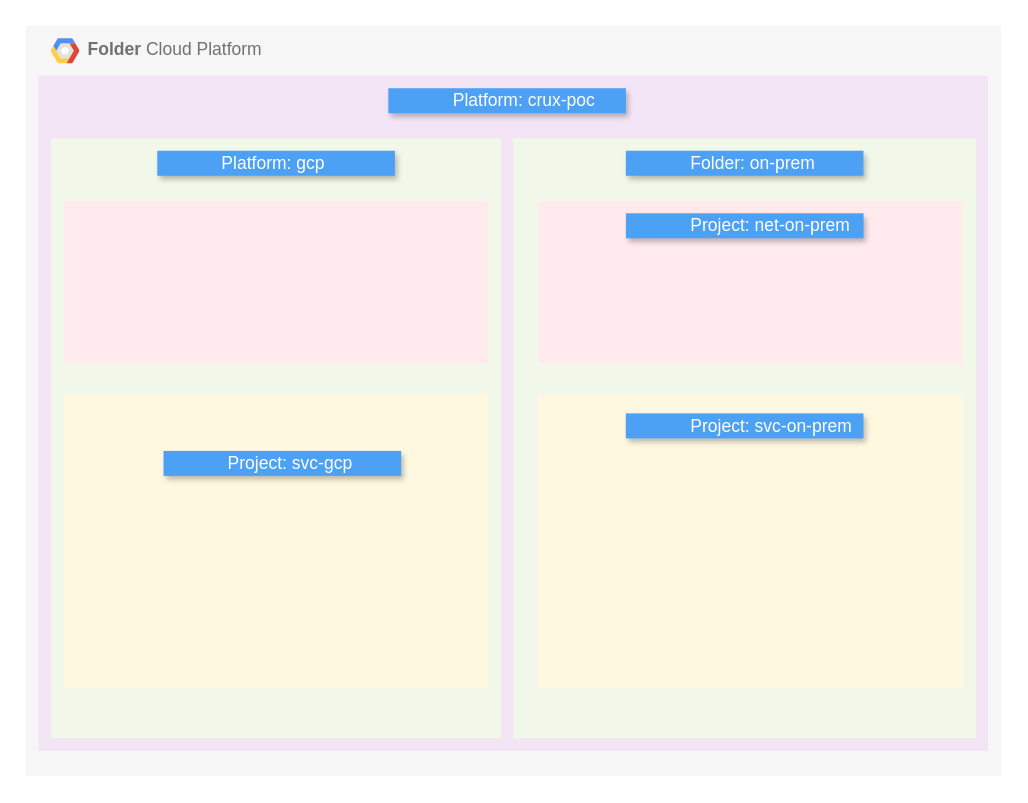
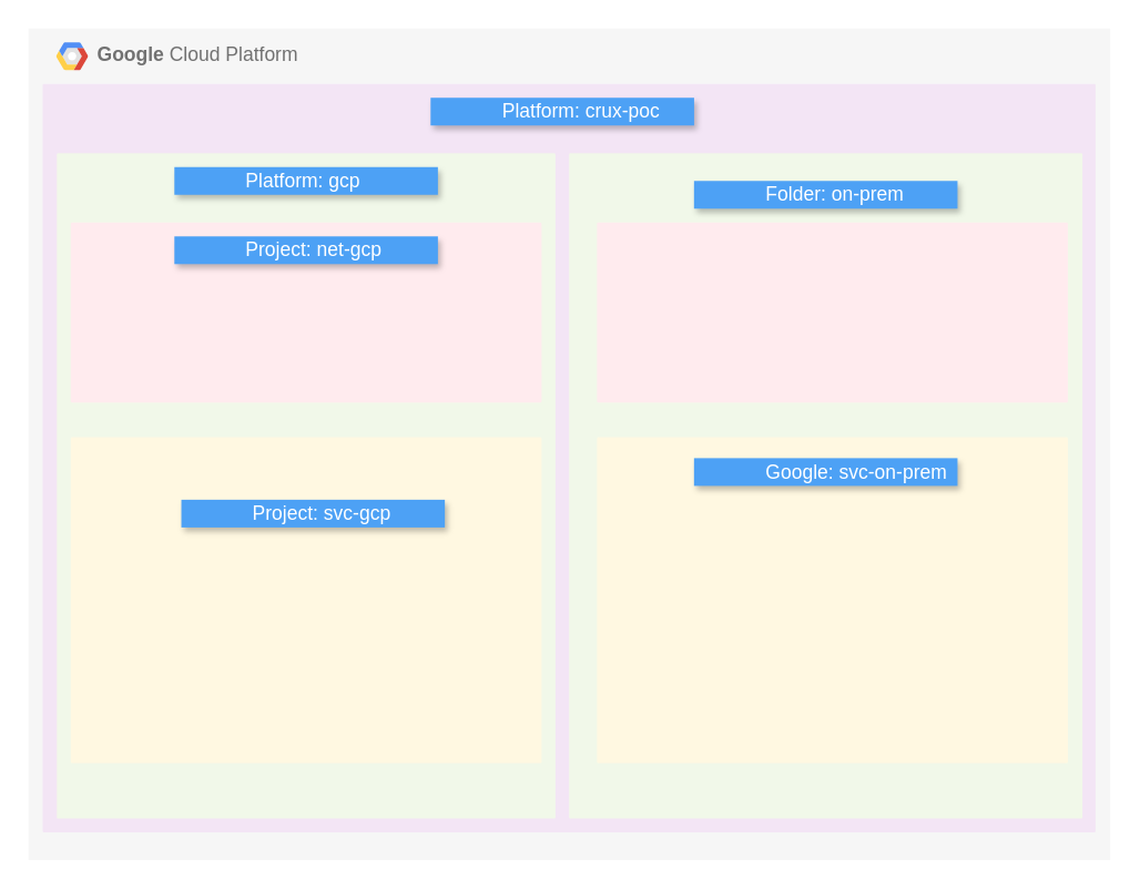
  <mxCell id="0" />
  <mxCell id="1" parent="0" />
- <mxCell id="2" value="&lt;b&gt;Folder &lt;/b&gt;Cloud Platform" style="fillColor=#F6F6F6;strokeColor=none;shadow=0;gradientColor=none;fontSize=14;align=left;spacing=10;fontColor=#717171;9E9E9E;verticalAlign=top;spacingTop=-4;fontStyle=0;spacingLeft=40;html=1;whiteSpace=wrap;container=0;" parent="1" vertex="1"><mxGeometry x="20" y="20" width="780" height="600" as="geometry" /></mxCell>
+ <mxCell id="2" value="&lt;b&gt;Google &lt;/b&gt;Cloud Platform" style="fillColor=#F6F6F6;strokeColor=none;shadow=0;gradientColor=none;fontSize=14;align=left;spacing=10;fontColor=#717171;9E9E9E;verticalAlign=top;spacingTop=-4;fontStyle=0;spacingLeft=40;html=1;whiteSpace=wrap;container=0;" parent="1" vertex="1"><mxGeometry x="20" y="20" width="780" height="600" as="geometry" /></mxCell>
  <mxCell id="3" value="" style="edgeStyle=orthogonalEdgeStyle;fontSize=12;html=1;endArrow=blockThin;endFill=1;rounded=0;strokeWidth=2;endSize=4;startSize=4;dashed=0;strokeColor=#4284F3;exitX=1;exitY=0.25;exitDx=0;exitDy=0;entryX=0;entryY=0.25;entryDx=0;entryDy=0;startArrow=classic;startFill=1;" parent="1" edge="1"><mxGeometry width="100" relative="1" as="geometry"><mxPoint x="365" y="257" as="sourcePoint" /><mxPoint x="463" y="257" as="targetPoint" /></mxGeometry></mxCell>
  <mxCell id="4" value="" style="shape=mxgraph.gcp2.google_cloud_platform;fillColor=#F6F6F6;strokeColor=none;shadow=0;gradientColor=none;" parent="1" vertex="1"><mxGeometry x="40" y="30" width="23" height="20" as="geometry"><mxPoint x="20" y="10" as="offset" /></mxGeometry></mxCell>
  <mxCell id="5" value="" style="sketch=0;points=[[0,0,0],[0.25,0,0],[0.5,0,0],[0.75,0,0],[1,0,0],[1,0.25,0],[1,0.5,0],[1,0.75,0],[1,1,0],[0.75,1,0],[0.5,1,0],[0.25,1,0],[0,1,0],[0,0.75,0],[0,0.5,0],[0,0.25,0]];rounded=1;absoluteArcSize=1;arcSize=2;html=1;strokeColor=none;gradientColor=none;shadow=0;dashed=0;fontSize=12;fontColor=#9E9E9E;align=left;verticalAlign=top;spacing=10;spacingTop=-4;whiteSpace=wrap;fillColor=#F3E5F5;" parent="1" vertex="1"><mxGeometry x="30.26" y="60" width="759.221" height="540" as="geometry" /></mxCell>
  <mxCell id="6" value="" style="sketch=0;points=[[0,0,0],[0.25,0,0],[0.5,0,0],[0.75,0,0],[1,0,0],[1,0.25,0],[1,0.5,0],[1,0.75,0],[1,1,0],[0.75,1,0],[0.5,1,0],[0.25,1,0],[0,1,0],[0,0.75,0],[0,0.5,0],[0,0.25,0]];rounded=1;absoluteArcSize=1;arcSize=2;html=1;strokeColor=none;gradientColor=none;shadow=0;dashed=0;fontSize=12;fontColor=#9E9E9E;align=left;verticalAlign=top;spacing=10;spacingTop=-4;whiteSpace=wrap;fillColor=#F1F8E9;" parent="1" vertex="1"><mxGeometry x="40.52" y="110" width="359.48" height="480" as="geometry" /></mxCell>
  <mxCell id="7" value="" style="sketch=0;points=[[0,0,0],[0.25,0,0],[0.5,0,0],[0.75,0,0],[1,0,0],[1,0.25,0],[1,0.5,0],[1,0.75,0],[1,1,0],[0.75,1,0],[0.5,1,0],[0.25,1,0],[0,1,0],[0,0.75,0],[0,0.5,0],[0,0.25,0]];rounded=1;absoluteArcSize=1;arcSize=2;html=1;strokeColor=none;gradientColor=none;shadow=0;dashed=0;fontSize=12;fontColor=#9E9E9E;align=left;verticalAlign=top;spacing=10;spacingTop=-4;whiteSpace=wrap;fillColor=#F1F8E9;" parent="1" vertex="1"><mxGeometry x="409.87" y="110" width="370.13" height="480" as="geometry" /></mxCell>
  <mxCell id="8" value="Platform: crux-poc" style="fillColor=#4DA1F5;strokeColor=none;shadow=1;gradientColor=none;fontSize=14;align=left;spacingLeft=50;fontColor=#ffffff;whiteSpace=wrap;html=1;" parent="1" vertex="1"><mxGeometry x="310" y="70" width="190" height="20" as="geometry" /></mxCell>
- <mxCell id="9" value="Folder: on-prem" style="fillColor=#4DA1F5;strokeColor=none;shadow=1;gradientColor=none;fontSize=14;align=left;spacingLeft=50;fontColor=#ffffff;whiteSpace=wrap;html=1;" parent="1" vertex="1"><mxGeometry x="499.93" y="120" width="190" height="20" as="geometry" /></mxCell>
+ <mxCell id="9" value="Folder: on-prem" style="fillColor=#4DA1F5;strokeColor=none;shadow=1;gradientColor=none;fontSize=14;align=left;spacingLeft=50;fontColor=#ffffff;whiteSpace=wrap;html=1;" parent="1" vertex="1"><mxGeometry x="499.93" y="130" width="190" height="20" as="geometry" /></mxCell>
  <mxCell id="10" value="Platform: gcp" style="fillColor=#4DA1F5;strokeColor=none;shadow=1;gradientColor=none;fontSize=14;align=left;spacingLeft=50;fontColor=#ffffff;whiteSpace=wrap;html=1;" parent="1" vertex="1"><mxGeometry x="125.26" y="120" width="190" height="20" as="geometry" /></mxCell>
  <mxCell id="11" value="" style="sketch=0;points=[[0,0,0],[0.25,0,0],[0.5,0,0],[0.75,0,0],[1,0,0],[1,0.25,0],[1,0.5,0],[1,0.75,0],[1,1,0],[0.75,1,0],[0.5,1,0],[0.25,1,0],[0,1,0],[0,0.75,0],[0,0.5,0],[0,0.25,0]];rounded=1;absoluteArcSize=1;arcSize=2;html=1;strokeColor=none;gradientColor=none;shadow=0;dashed=0;fontSize=12;fontColor=#9E9E9E;align=left;verticalAlign=top;spacing=10;spacingTop=-4;whiteSpace=wrap;fillColor=#FFEBEE;" parent="1" vertex="1"><mxGeometry x="50.52" y="160" width="339.48" height="130" as="geometry" /></mxCell>
  <mxCell id="12" value="" style="sketch=0;points=[[0,0,0],[0.25,0,0],[0.5,0,0],[0.75,0,0],[1,0,0],[1,0.25,0],[1,0.5,0],[1,0.75,0],[1,1,0],[0.75,1,0],[0.5,1,0],[0.25,1,0],[0,1,0],[0,0.75,0],[0,0.5,0],[0,0.25,0]];rounded=1;absoluteArcSize=1;arcSize=2;html=1;strokeColor=none;gradientColor=none;shadow=0;dashed=0;fontSize=12;fontColor=#9E9E9E;align=left;verticalAlign=top;spacing=10;spacingTop=-4;whiteSpace=wrap;fillColor=#FFEBEE;" parent="1" vertex="1"><mxGeometry x="430" y="160" width="339.48" height="130" as="geometry" /></mxCell>
- <mxCell id="14" value="Project: net-on-prem" style="fillColor=#4DA1F5;strokeColor=none;shadow=1;gradientColor=none;fontSize=14;align=left;spacingLeft=50;fontColor=#ffffff;whiteSpace=wrap;html=1;" parent="1" vertex="1"><mxGeometry x="500" y="170" width="190" height="20" as="geometry" /></mxCell>
+ <mxCell id="13" value="Project: net-gcp" style="fillColor=#4DA1F5;strokeColor=none;shadow=1;gradientColor=none;fontSize=14;align=left;spacingLeft=50;fontColor=#ffffff;whiteSpace=wrap;html=1;" parent="1" vertex="1"><mxGeometry x="125.26" y="170" width="190" height="20" as="geometry" /></mxCell>
  <mxCell id="15" value="" style="sketch=0;points=[[0,0,0],[0.25,0,0],[0.5,0,0],[0.75,0,0],[1,0,0],[1,0.25,0],[1,0.5,0],[1,0.75,0],[1,1,0],[0.75,1,0],[0.5,1,0],[0.25,1,0],[0,1,0],[0,0.75,0],[0,0.5,0],[0,0.25,0]];rounded=1;absoluteArcSize=1;arcSize=2;html=1;strokeColor=none;gradientColor=none;shadow=0;dashed=0;fontSize=12;fontColor=#9E9E9E;align=left;verticalAlign=top;spacing=10;spacingTop=-4;whiteSpace=wrap;fillColor=#FFF8E1;" parent="1" vertex="1"><mxGeometry x="50.52" y="315" width="339.48" height="235" as="geometry" /></mxCell>
  <mxCell id="16" value="" style="sketch=0;points=[[0,0,0],[0.25,0,0],[0.5,0,0],[0.75,0,0],[1,0,0],[1,0.25,0],[1,0.5,0],[1,0.75,0],[1,1,0],[0.75,1,0],[0.5,1,0],[0.25,1,0],[0,1,0],[0,0.75,0],[0,0.5,0],[0,0.25,0]];rounded=1;absoluteArcSize=1;arcSize=2;html=1;strokeColor=none;gradientColor=none;shadow=0;dashed=0;fontSize=12;fontColor=#9E9E9E;align=left;verticalAlign=top;spacing=10;spacingTop=-4;whiteSpace=wrap;fillColor=#FFF8E1;" parent="1" vertex="1"><mxGeometry x="430" y="315" width="339.48" height="235" as="geometry" /></mxCell>
  <mxCell id="17" value="Project: svc-gcp" style="fillColor=#4DA1F5;strokeColor=none;shadow=1;gradientColor=none;fontSize=14;align=left;spacingLeft=50;fontColor=#ffffff;whiteSpace=wrap;html=1;" parent="1" vertex="1"><mxGeometry x="130.26" y="360" width="190" height="20" as="geometry" /></mxCell>
- <mxCell id="18" value="Project: svc-on-prem" style="fillColor=#4DA1F5;strokeColor=none;shadow=1;gradientColor=none;fontSize=14;align=left;spacingLeft=50;fontColor=#ffffff;whiteSpace=wrap;html=1;" parent="1" vertex="1"><mxGeometry x="499.93" y="330" width="190" height="20" as="geometry" /></mxCell>
+ <mxCell id="18" value="Google: svc-on-prem" style="fillColor=#4DA1F5;strokeColor=none;shadow=1;gradientColor=none;fontSize=14;align=left;spacingLeft=50;fontColor=#ffffff;whiteSpace=wrap;html=1;" parent="1" vertex="1"><mxGeometry x="499.93" y="330" width="190" height="20" as="geometry" /></mxCell>
